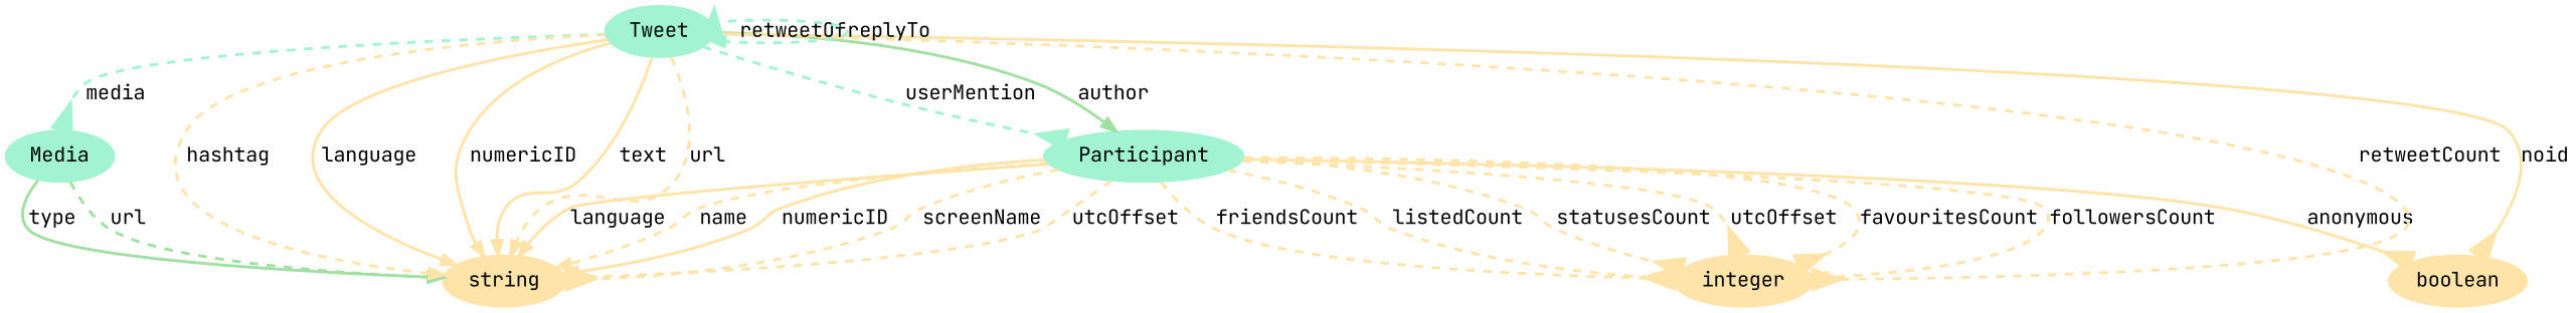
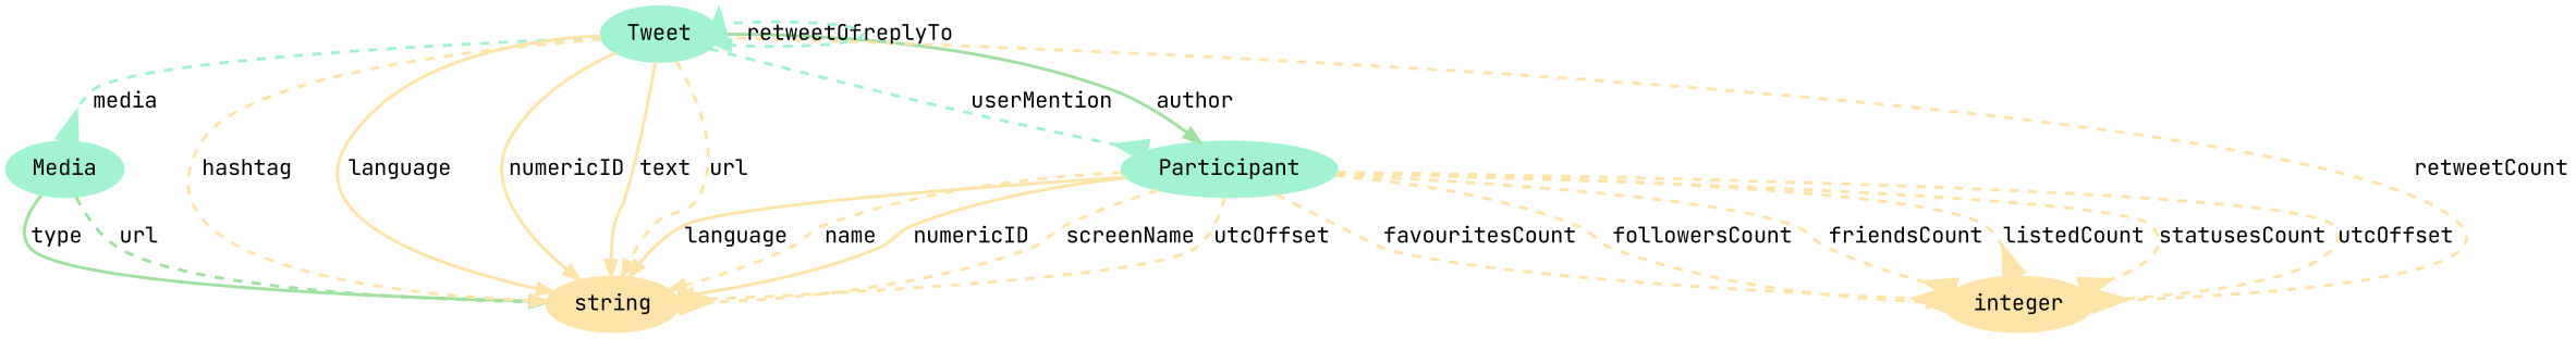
  digraph {
    fontname="JetBrains Mono"
    node [color="#A2F3D1" fontname="JetBrains Mono" style=filled]
    edge [color="#FFE4AA" fontname="JetBrains Mono" penwidth=2 style=dashed]
    Media
    n2 [color="#FFE4AA" label=string]
    Participant
    n4 [color="#FFE4AA" label=integer]
-   n5 [color="#FFE4AA" label=boolean]
    Tweet
    Media -> n2 [color="#A0E0A0" label=type style=""]
    Media -> n2 [color="#A0E0A0" label=url]
    Participant -> n2 [label=language style=""]
    Participant -> n2 [label=name]
    Participant -> n2 [label=numericID style=""]
    Participant -> n2 [arrowhead=inv arrowsize=2.0 label=screenName]
    Participant -> n2 [arrowhead=inv arrowsize=2.0 label=utcOffset]
    Participant -> n4 [arrowhead=inv arrowsize=2.0 label=favouritesCount]
    Participant -> n4 [label=followersCount]
    Participant -> n4 [arrowhead=inv arrowsize=2.0 label=friendsCount]
    Participant -> n4 [arrowhead=inv arrowsize=2.0 label=listedCount]
    Participant -> n4 [arrowhead=inv arrowsize=2.0 label=statusesCount]
    Participant -> n4 [arrowhead=inv arrowsize=2.0 label=utcOffset]
-   Participant -> n5 [arrowhead=inv arrowsize=2.0 label=anonymous style=""]
    Tweet -> Media [arrowhead=inv arrowsize=2.0 color="#A2F3D1" label=media]
    Tweet -> n2 [label=hashtag]
    Tweet -> n2 [label=language style=""]
    Tweet -> n2 [label=numericID style=""]
    Tweet -> n2 [label=text style=""]
    Tweet -> n2 [label=url]
    Tweet -> Participant [arrowhead=inv arrowsize=2.0 color="#A2F3D1" label=userMention]
    Tweet -> Participant [color="#A0E0A0" label=author style=""]
    Tweet -> n4 [arrowhead=inv arrowsize=2.0 label=retweetCount]
-   Tweet -> n5 [arrowhead=inv arrowsize=2.0 label=noid style=""]
    Tweet -> Tweet [arrowhead=inv arrowsize=2.0 color="#A2F3D1" label=retweetOf style=""]
    Tweet -> Tweet [color="#A2F3D1" label=replyTo]
  }
